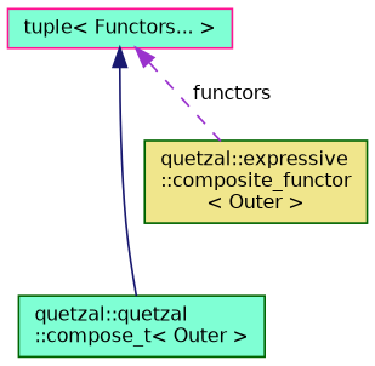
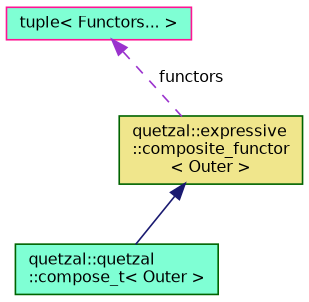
  digraph {
    node [color=darkgreen fillcolor=aquamarine fontname=Helvetica fontsize=10 shape=record style=filled]
    edge [dir=back fontname=Helvetica fontsize=10 labelfontname=Helvetica labelfontsize=10]
    n1 [fontcolor=black height=0.2 label="quetzal::quetzal\l::compose_t\< Outer \>" width=0.4]
    n2 [fillcolor=khaki height=0.2 label="quetzal::expressive\l::composite_functor\l\< Outer \>" width=0.4]
    n3 [color=deeppink height=0.2 label="tuple\< Functors... \>" width=0.4]
-   n3 -> n1 [color=midnightblue style=solid]
+   n2 -> n1 [color=midnightblue style=solid]
    n3 -> n2 [color=darkorchid3 label=" functors" style=dashed]
  }
